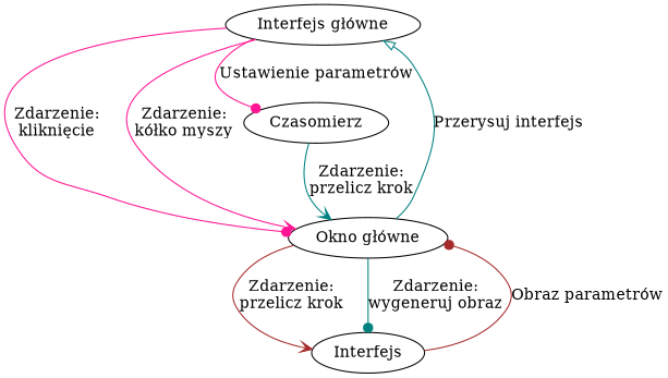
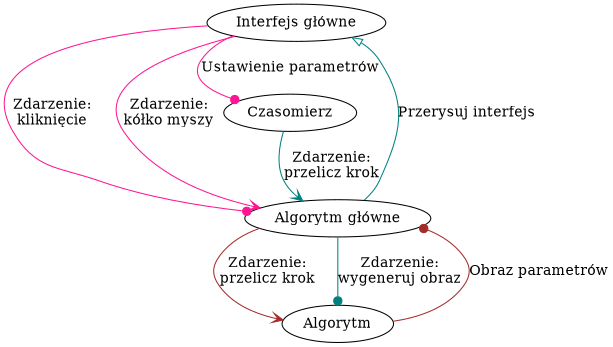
  digraph {
    edge [arrowhead=dot color=deeppink]
    n1 [label="Interfejs główne"]
-   "Okno główne"
+   "Okno główne" [label="Algorytm główne"]
    Czasomierz
-   Algorytm [label=Interfejs]
+   Algorytm
    n1 -> "Okno główne" [label="Zdarzenie:\nkliknięcie"]
    n1 -> "Okno główne" [arrowhead=vee label="Zdarzenie:\nkółko myszy"]
    n1 -> Czasomierz [label="Ustawienie parametrów"]
    "Okno główne" -> n1 [arrowhead=onormal color=teal label="Przerysuj interfejs" weight=3]
    "Okno główne" -> Algorytm [arrowhead=vee color=brown label="Zdarzenie:\nprzelicz krok"]
    "Okno główne" -> Algorytm [color=teal label="Zdarzenie:\nwygeneruj obraz"]
    Czasomierz -> "Okno główne" [arrowhead=vee color=teal label="Zdarzenie:\nprzelicz krok"]
    Algorytm -> "Okno główne" [color=brown label="Obraz parametrów"]
  }
